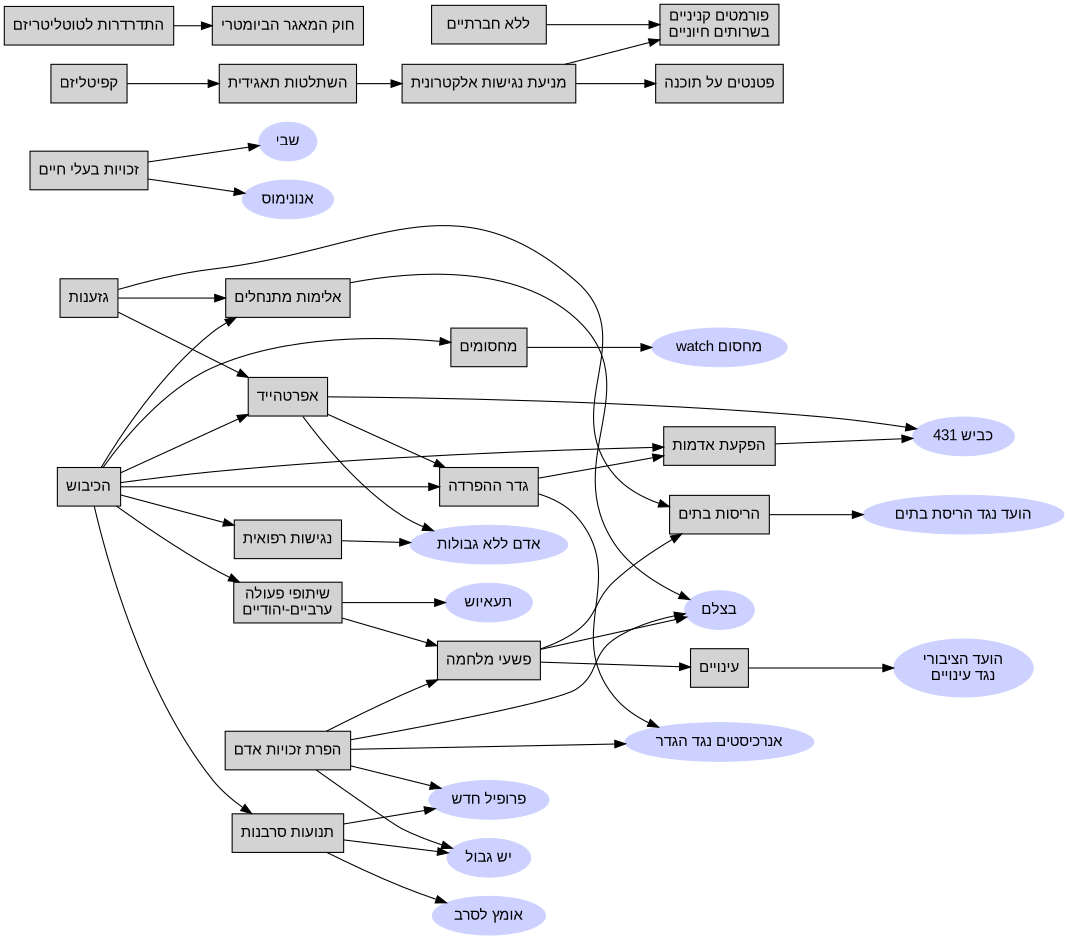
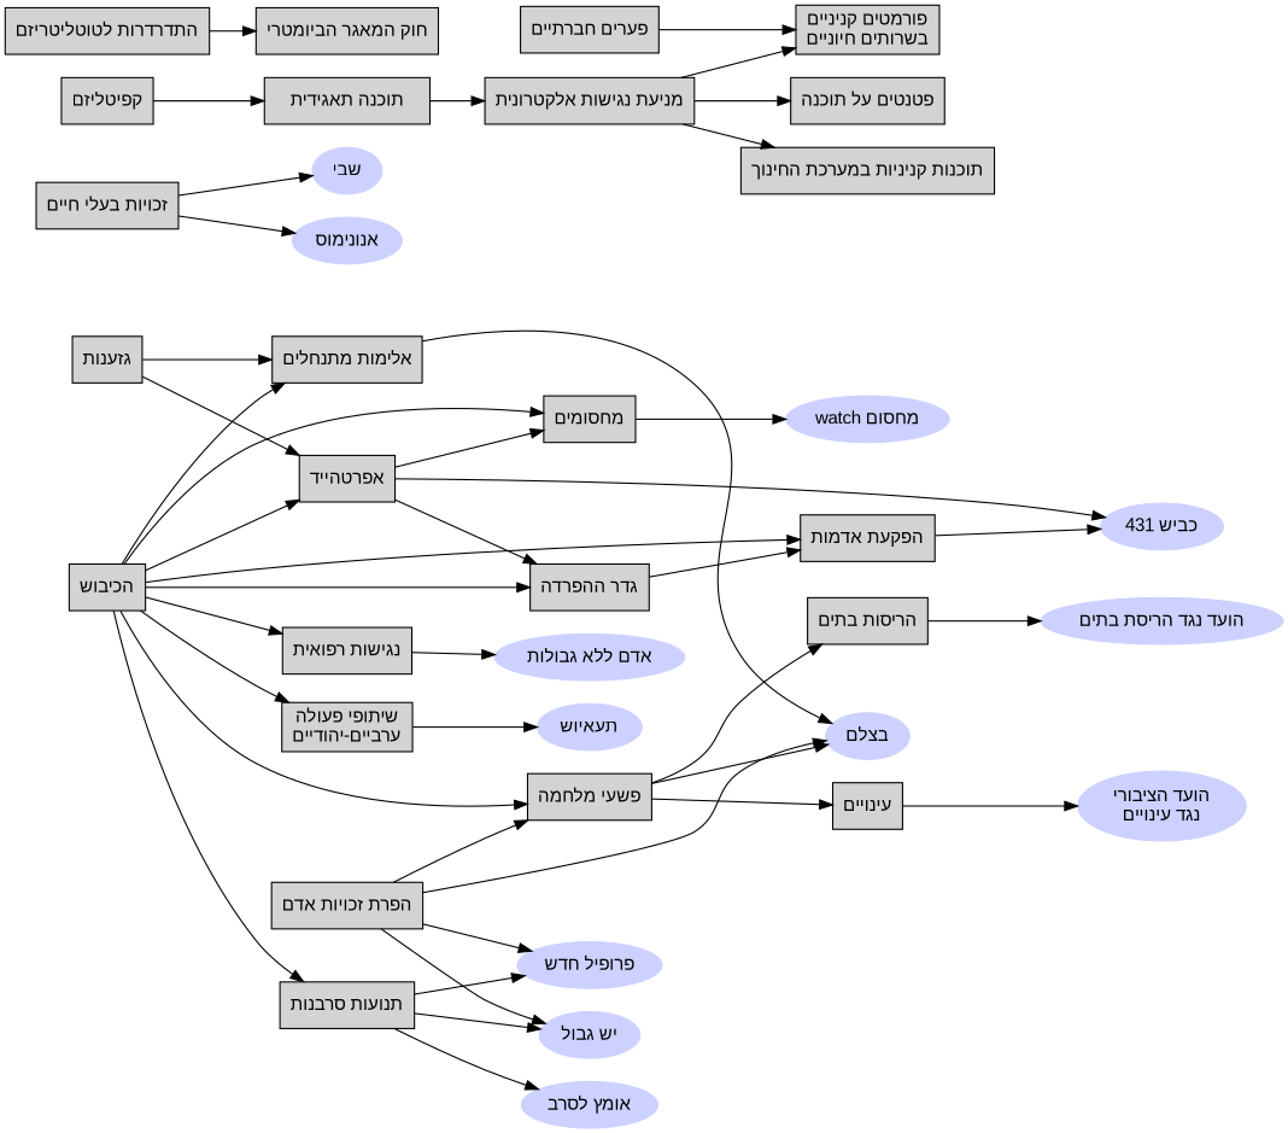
  digraph {
    rankdir=LR
    node [fontname=arial shape=box style=filled]
    n1 [label="גזענות"]
    n2 [label="אלימות מתנחלים"]
    n3 [label="אפרטהייד"]
    n4 [label="הריסות בתים"]
    n5 [color="0.650 0.200 1.000" label="בצלם" shape=ellipse]
    n6 [label="גדר ההפרדה"]
    n7 [label="מחסומים"]
    n8 [color="0.650 0.200 1.000" label="כביש 431" shape=ellipse]
    n9 [color="0.650 0.200 1.000" label="הועד נגד הריסת בתים" shape=ellipse]
    n10 [label="הפרת זכויות אדם"]
    n11 [label="פשעי מלחמה"]
    n12 [color="0.650 0.200 1.000" label="יש גבול" shape=ellipse]
    n13 [color="0.650 0.200 1.000" label="פרופיל חדש" shape=ellipse]
-   n14 [color="0.650 0.200 1.000" label="אנרכיסטים נגד הגדר" shape=ellipse]
    n15 [label="עינויים"]
    n16 [color="0.650 0.200 1.000" label="הועד הציבורי\nנגד עינויים" shape=ellipse]
    n17 [label="הכיבוש"]
    n18 [label="שיתופי פעולה\nערביים-יהודיים"]
    n19 [label="הפקעת אדמות"]
    n20 [label="תנועות סרבנות"]
    n21 [label="נגישות רפואית"]
    n22 [color="0.650 0.200 1.000" label="תעאיוש" shape=ellipse]
    n23 [color="0.650 0.200 1.000" label="אומץ לסרב" shape=ellipse]
    n24 [color="0.650 0.200 1.000" label="אדם ללא גבולות" shape=ellipse]
    n25 [color="0.650 0.200 1.000" label="מחסום watch" shape=ellipse]
    n26 [label="זכויות בעלי חיים"]
    n27 [color="0.650 0.200 1.000" label="שבי" shape=ellipse]
    n28 [color="0.650 0.200 1.000" label="אנונימוס" shape=ellipse]
    n29 [label="קפיטליזם"]
-   n30 [label="השתלטות תאגידית"]
+   n30 [label="תוכנה תאגידית"]
    n31 [label="מניעת נגישות אלקטרונית"]
    n32 [label="פורמטים קניניים\nבשרותים חיוניים"]
    n33 [label="פטנטים על תוכנה"]
-   n35 [label="ללא חברתיים"]
+   n34 [label="תוכנות קניניות במערכת החינוך"]
+   n35 [label="פערים חברתיים"]
    n36 [label="התדרדרות לטוטליטריזם"]
    n37 [label="חוק המאגר הביומטרי"]
    n1 -> n2
    n1 -> n3
-   n1 -> n4
    n2 -> n5
    n3 -> n6
-   n3 -> n24
+   n3 -> n7
    n3 -> n8
    n4 -> n9
-   n6 -> n14
    n6 -> n19
    n7 -> n25
    n10 -> n5
    n10 -> n11
    n10 -> n12
    n10 -> n13
-   n10 -> n14
    n11 -> n4
    n11 -> n5
    n11 -> n15
    n15 -> n16
    n17 -> n2
    n17 -> n3
    n17 -> n6
    n17 -> n7
-   n18 -> n11
+   n17 -> n11
    n17 -> n18
    n17 -> n19
    n17 -> n20
    n17 -> n21
    n18 -> n22
    n19 -> n8
    n20 -> n12
    n20 -> n13
    n20 -> n23
    n21 -> n24
    n26 -> n27
    n26 -> n28
    n29 -> n30
    n30 -> n31
    n31 -> n32
    n31 -> n33
+   n31 -> n34
    n35 -> n32
    n36 -> n37
  }
